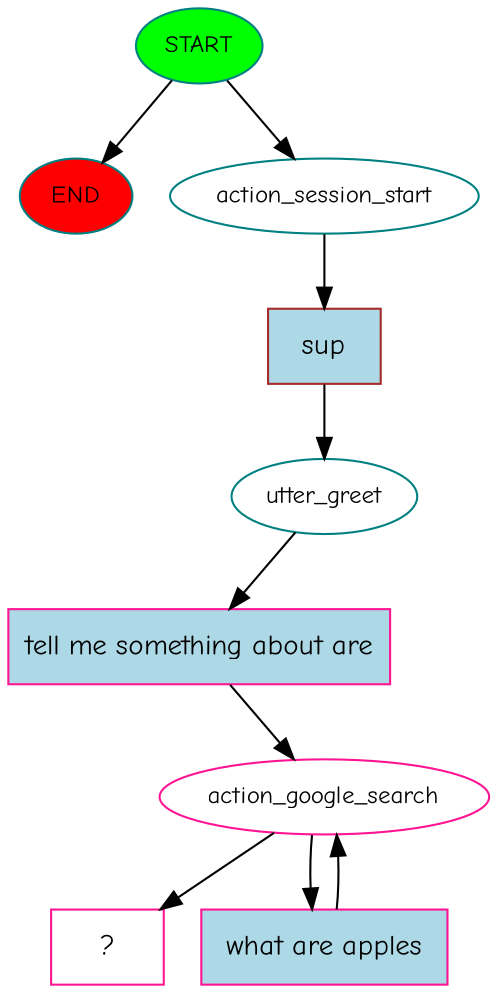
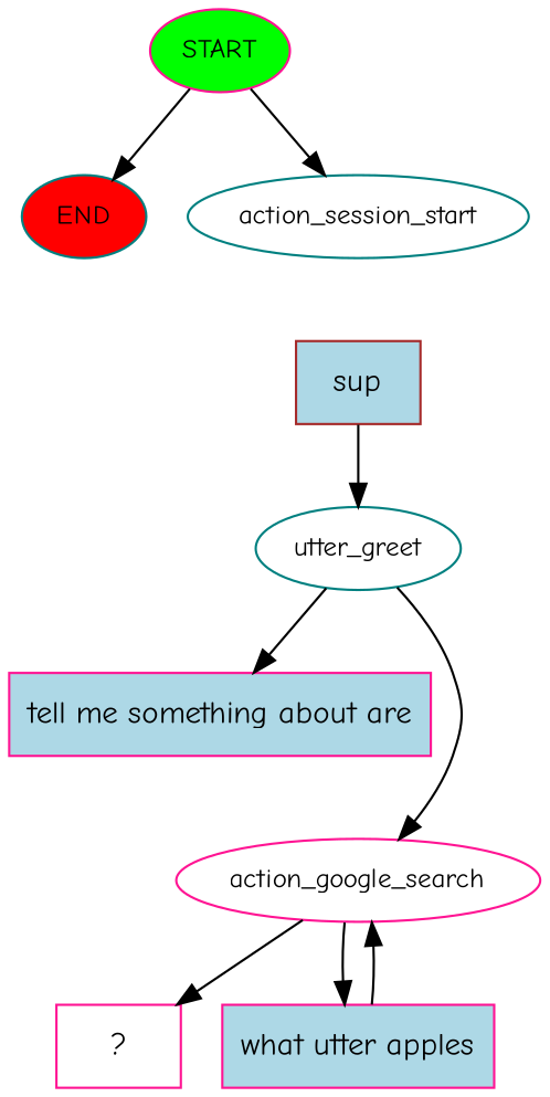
  digraph {
    fontname="Comic Neue"
    node [color=teal fontname="Comic Neue" fontsize=12 style=filled]
    edge [fontname="Comic Neue"]
-   n1 [fillcolor=green label=START]
+   n1 [color=deeppink fillcolor=green label=START]
    n2 [fillcolor=red label=END]
    n3 [label=action_session_start style=""]
    n4 [color=brown fillcolor=lightblue label=sup shape=rect fontsize=""]
    n5 [label=utter_greet style=""]
    n6 [color=deeppink fillcolor=lightblue label="tell me something about are" shape=rect fontsize=""]
    n7 [color=deeppink label=action_google_search style=""]
    n8 [color=deeppink label="  ?  " shape=rect fontsize="" style=""]
-   n9 [color=deeppink fillcolor=lightblue label="what are apples" shape=rect fontsize=""]
+   n9 [color=deeppink fillcolor=lightblue label="what utter apples" shape=rect fontsize=""]
    n1 -> n2
    n1 -> n3
-   n3 -> n4
    n4 -> n5
    n5 -> n6
-   n6 -> n7
+   n5 -> n7
    n7 -> n8
    n7 -> n9
    n9 -> n7
  }
